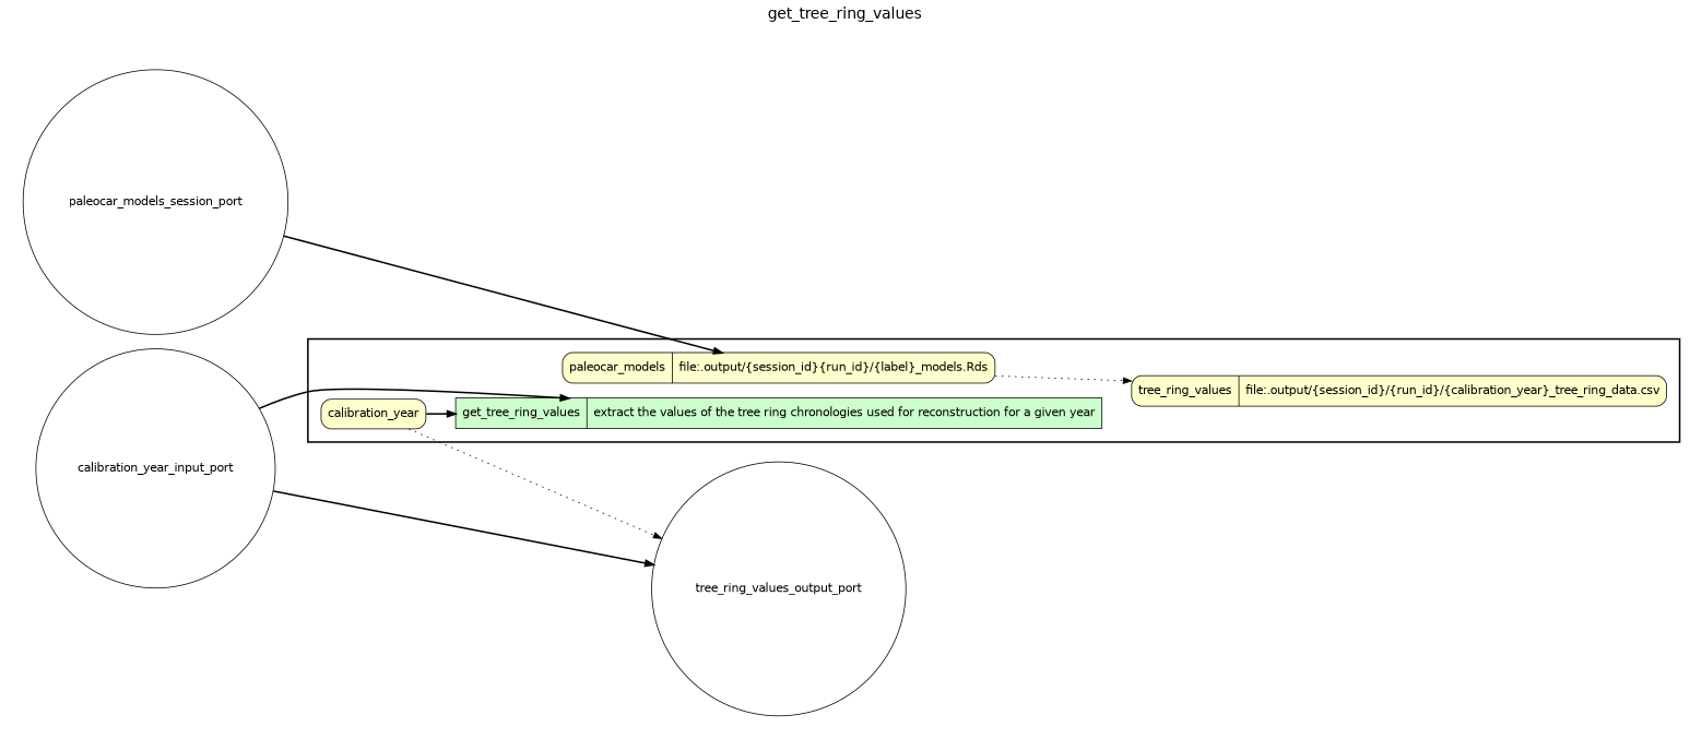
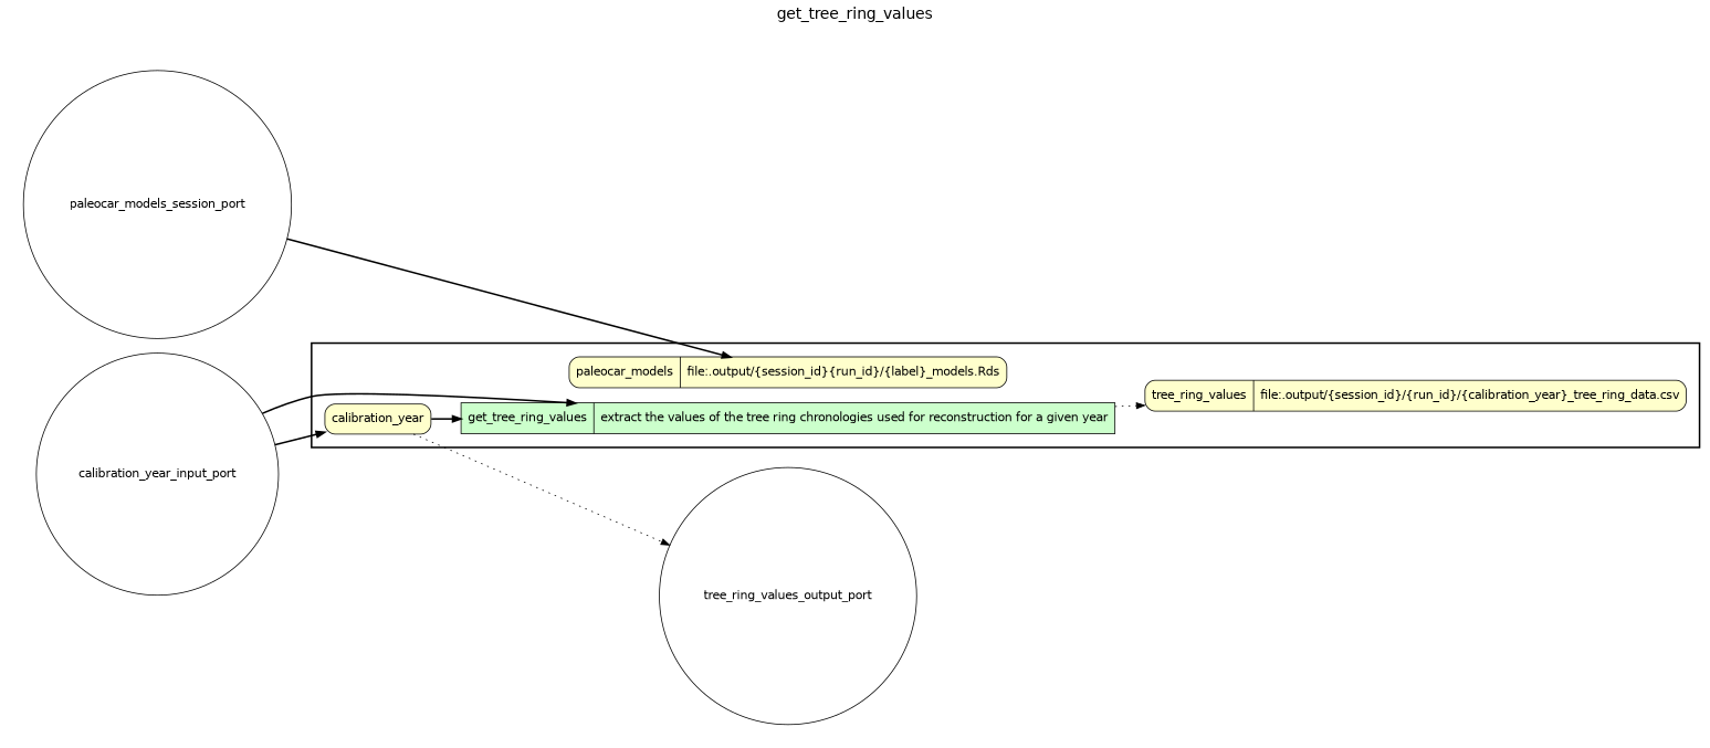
  digraph {
    fontname=Helvetica
    fontsize=18
    label=get_tree_ring_values
    labelloc=t
    rankdir=LR
    node [fillcolor="#FFFFCC" fontname=Helvetica peripheries=1 shape=record style="rounded,filled"]
    edge [style=bold]
    n1 [fillcolor="#CCFFCC" label="{<f0> get_tree_ring_values |<f1> extract the values of the tree ring chronologies used for reconstruction for a given year}" rankdir=LR style=filled]
    n2 [label="{<f0> tree_ring_values |<f1> file\:.output/\{session_id\}/\{run_id\}/\{calibration_year\}_tree_ring_data.csv}" rankdir=LR]
    n3 [label="{<f0> paleocar_models |<f1> file\:.output/\{session_id\}\{run_id\}/\{label\}_models.Rds}" rankdir=LR]
    calibration_year [shape=box]
    n5 [fillcolor="#FFFFFF" label=paleocar_models_session_port shape=circle width=0.2]
    calibration_year_input_port [fillcolor="#FFFFFF" shape=circle width=0.2]
    tree_ring_values_output_port [fillcolor="#FFFFFF" shape=circle width=0.2]
    subgraph cluster_1 {
      color=black
      label=""
      penwidth=2
      subgraph cluster_2 {
        color=black
        label=""
        penwidth=0
        n1
        n2
        n3
        calibration_year
      }
    }
    subgraph cluster_3 {
      label=""
      penwidth=0
      subgraph cluster_4 {
        label=""
        penwidth=0
        n5
        calibration_year_input_port
      }
    }
    subgraph cluster_5 {
      label=""
      penwidth=0
      subgraph cluster_6 {
        label=""
        penwidth=0
        tree_ring_values_output_port
      }
    }
-   n3 -> n2 [style=dotted]
+   n1 -> n2 [style=dotted]
    calibration_year -> n1
    calibration_year -> tree_ring_values_output_port [style=dotted]
    n5 -> n3
    calibration_year_input_port -> n1
-   calibration_year_input_port -> tree_ring_values_output_port
+   calibration_year_input_port -> calibration_year
  }
